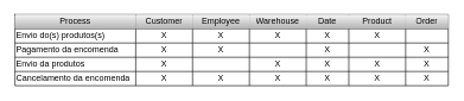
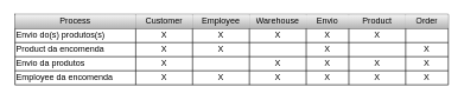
  <mxCell id="0" />
  <mxCell id="1" parent="0" />
  <mxCell id="2" value="" style="shape=table;html=1;whiteSpace=wrap;startSize=0;container=1;collapsible=0;childLayout=tableLayout;movable=1;resizable=1;rotatable=1;deletable=1;editable=1;connectable=1;fillColor=default;strokeColor=default;align=center;" parent="1" vertex="1"><mxGeometry x="20" y="20" width="610" height="100" as="geometry" /></mxCell>
  <mxCell id="3" value="" style="shape=tableRow;horizontal=0;startSize=0;swimlaneHead=0;swimlaneBody=0;top=0;left=0;bottom=0;right=0;collapsible=0;dropTarget=0;fillColor=none;points=[[0,0.5],[1,0.5]];portConstraint=eastwest;" parent="2" vertex="1"><mxGeometry width="610" height="20" as="geometry" /></mxCell>
  <mxCell id="4" value="Process" style="shape=partialRectangle;html=1;whiteSpace=wrap;connectable=0;fillColor=#f5f5f5;top=0;left=0;bottom=0;right=0;overflow=hidden;strokeColor=#666666;gradientColor=#b3b3b3;align=center;" parent="3" vertex="1"><mxGeometry width="170" height="20" as="geometry"><mxRectangle width="170" height="20" as="alternateBounds" /></mxGeometry></mxCell>
  <mxCell id="5" value="Customer" style="shape=partialRectangle;html=1;whiteSpace=wrap;connectable=0;fillColor=#f5f5f5;top=0;left=0;bottom=0;right=0;overflow=hidden;gradientColor=#b3b3b3;strokeColor=#666666;" parent="3" vertex="1"><mxGeometry x="170" width="80" height="20" as="geometry"><mxRectangle width="80" height="20" as="alternateBounds" /></mxGeometry></mxCell>
  <mxCell id="6" value="Employee" style="shape=partialRectangle;html=1;whiteSpace=wrap;connectable=0;fillColor=#f5f5f5;top=0;left=0;bottom=0;right=0;overflow=hidden;gradientColor=#b3b3b3;strokeColor=#666666;" parent="3" vertex="1"><mxGeometry x="250" width="80" height="20" as="geometry"><mxRectangle width="80" height="20" as="alternateBounds" /></mxGeometry></mxCell>
  <mxCell id="7" value="Warehouse" style="shape=partialRectangle;html=1;whiteSpace=wrap;connectable=0;fillColor=#f5f5f5;top=0;left=0;bottom=0;right=0;overflow=hidden;gradientColor=#b3b3b3;strokeColor=#666666;" parent="3" vertex="1"><mxGeometry x="330" width="80" height="20" as="geometry"><mxRectangle width="80" height="20" as="alternateBounds" /></mxGeometry></mxCell>
- <mxCell id="8" value="Date" style="shape=partialRectangle;html=1;whiteSpace=wrap;connectable=0;fillColor=#f5f5f5;top=0;left=0;bottom=0;right=0;overflow=hidden;gradientColor=#b3b3b3;strokeColor=#666666;" parent="3" vertex="1"><mxGeometry x="410" width="60" height="20" as="geometry"><mxRectangle width="60" height="20" as="alternateBounds" /></mxGeometry></mxCell>
+ <mxCell id="8" value="Envio" style="shape=partialRectangle;html=1;whiteSpace=wrap;connectable=0;fillColor=#f5f5f5;top=0;left=0;bottom=0;right=0;overflow=hidden;gradientColor=#b3b3b3;strokeColor=#666666;" parent="3" vertex="1"><mxGeometry x="410" width="60" height="20" as="geometry"><mxRectangle width="60" height="20" as="alternateBounds" /></mxGeometry></mxCell>
  <mxCell id="9" value="Product" style="shape=partialRectangle;html=1;whiteSpace=wrap;connectable=0;fillColor=#f5f5f5;top=0;left=0;bottom=0;right=0;overflow=hidden;gradientColor=#b3b3b3;strokeColor=#666666;" parent="3" vertex="1"><mxGeometry x="470" width="80" height="20" as="geometry"><mxRectangle width="80" height="20" as="alternateBounds" /></mxGeometry></mxCell>
  <mxCell id="10" value="Order" style="shape=partialRectangle;html=1;whiteSpace=wrap;connectable=0;fillColor=#f5f5f5;top=0;left=0;bottom=0;right=0;overflow=hidden;gradientColor=#b3b3b3;strokeColor=#666666;" parent="3" vertex="1"><mxGeometry x="550" width="60" height="20" as="geometry"><mxRectangle width="60" height="20" as="alternateBounds" /></mxGeometry></mxCell>
  <mxCell id="11" value="" style="shape=tableRow;horizontal=0;startSize=0;swimlaneHead=0;swimlaneBody=0;top=0;left=0;bottom=0;right=0;collapsible=0;dropTarget=0;fillColor=none;points=[[0,0.5],[1,0.5]];portConstraint=eastwest;" parent="2" vertex="1"><mxGeometry y="20" width="610" height="20" as="geometry" /></mxCell>
  <mxCell id="12" value="Envio do(s) produtos(s)" style="shape=partialRectangle;html=1;whiteSpace=wrap;connectable=0;fillColor=none;top=0;left=0;bottom=0;right=0;overflow=hidden;align=left;" parent="11" vertex="1"><mxGeometry width="170" height="20" as="geometry"><mxRectangle width="170" height="20" as="alternateBounds" /></mxGeometry></mxCell>
  <mxCell id="13" value="X" style="shape=partialRectangle;html=1;whiteSpace=wrap;connectable=0;fillColor=none;top=0;left=0;bottom=0;right=0;overflow=hidden;" parent="11" vertex="1"><mxGeometry x="170" width="80" height="20" as="geometry"><mxRectangle width="80" height="20" as="alternateBounds" /></mxGeometry></mxCell>
  <mxCell id="14" value="X" style="shape=partialRectangle;html=1;whiteSpace=wrap;connectable=1;fillColor=none;top=0;left=0;bottom=0;right=0;overflow=hidden;movable=1;resizable=1;rotatable=1;deletable=1;editable=1;" parent="11" vertex="1"><mxGeometry x="250" width="80" height="20" as="geometry"><mxRectangle width="80" height="20" as="alternateBounds" /></mxGeometry></mxCell>
  <mxCell id="15" value="X" style="shape=partialRectangle;html=1;whiteSpace=wrap;connectable=1;fillColor=none;top=0;left=0;bottom=0;right=0;overflow=hidden;movable=1;resizable=1;rotatable=1;deletable=1;editable=1;" parent="11" vertex="1"><mxGeometry x="330" width="80" height="20" as="geometry"><mxRectangle width="80" height="20" as="alternateBounds" /></mxGeometry></mxCell>
  <mxCell id="16" value="X" style="shape=partialRectangle;html=1;whiteSpace=wrap;connectable=1;fillColor=none;top=0;left=0;bottom=0;right=0;overflow=hidden;movable=1;resizable=1;rotatable=1;deletable=1;editable=1;" parent="11" vertex="1"><mxGeometry x="410" width="60" height="20" as="geometry"><mxRectangle width="60" height="20" as="alternateBounds" /></mxGeometry></mxCell>
  <mxCell id="17" value="X" style="shape=partialRectangle;html=1;whiteSpace=wrap;connectable=1;fillColor=none;top=0;left=0;bottom=0;right=0;overflow=hidden;movable=1;resizable=1;rotatable=1;deletable=1;editable=1;" parent="11" vertex="1"><mxGeometry x="470" width="80" height="20" as="geometry"><mxRectangle width="80" height="20" as="alternateBounds" /></mxGeometry></mxCell>
  <mxCell id="18" style="shape=partialRectangle;html=1;whiteSpace=wrap;connectable=1;fillColor=none;top=0;left=0;bottom=0;right=0;overflow=hidden;movable=1;resizable=1;rotatable=1;deletable=1;editable=1;" parent="11" vertex="1"><mxGeometry x="550" width="60" height="20" as="geometry"><mxRectangle width="60" height="20" as="alternateBounds" /></mxGeometry></mxCell>
  <mxCell id="19" value="" style="shape=tableRow;horizontal=0;startSize=0;swimlaneHead=0;swimlaneBody=0;top=0;left=0;bottom=0;right=0;collapsible=0;dropTarget=0;fillColor=none;points=[[0,0.5],[1,0.5]];portConstraint=eastwest;" parent="2" vertex="1"><mxGeometry y="40" width="610" height="20" as="geometry" /></mxCell>
- <mxCell id="20" value="Pagamento da encomenda" style="shape=partialRectangle;html=1;whiteSpace=wrap;connectable=0;fillColor=none;top=0;left=0;bottom=0;right=0;overflow=hidden;align=left;" parent="19" vertex="1"><mxGeometry width="170" height="20" as="geometry"><mxRectangle width="170" height="20" as="alternateBounds" /></mxGeometry></mxCell>
+ <mxCell id="20" value="Product da encomenda" style="shape=partialRectangle;html=1;whiteSpace=wrap;connectable=0;fillColor=none;top=0;left=0;bottom=0;right=0;overflow=hidden;align=left;" parent="19" vertex="1"><mxGeometry width="170" height="20" as="geometry"><mxRectangle width="170" height="20" as="alternateBounds" /></mxGeometry></mxCell>
  <mxCell id="21" value="X" style="shape=partialRectangle;html=1;whiteSpace=wrap;connectable=0;fillColor=none;top=0;left=0;bottom=0;right=0;overflow=hidden;" parent="19" vertex="1"><mxGeometry x="170" width="80" height="20" as="geometry"><mxRectangle width="80" height="20" as="alternateBounds" /></mxGeometry></mxCell>
  <mxCell id="22" value="X" style="shape=partialRectangle;html=1;whiteSpace=wrap;connectable=0;fillColor=none;top=0;left=0;bottom=0;right=0;overflow=hidden;pointerEvents=1;" parent="19" vertex="1"><mxGeometry x="250" width="80" height="20" as="geometry"><mxRectangle width="80" height="20" as="alternateBounds" /></mxGeometry></mxCell>
  <mxCell id="23" style="shape=partialRectangle;html=1;whiteSpace=wrap;connectable=0;fillColor=none;top=0;left=0;bottom=0;right=0;overflow=hidden;pointerEvents=1;" parent="19" vertex="1"><mxGeometry x="330" width="80" height="20" as="geometry"><mxRectangle width="80" height="20" as="alternateBounds" /></mxGeometry></mxCell>
  <mxCell id="24" value="X" style="shape=partialRectangle;html=1;whiteSpace=wrap;connectable=0;fillColor=none;top=0;left=0;bottom=0;right=0;overflow=hidden;pointerEvents=1;" parent="19" vertex="1"><mxGeometry x="410" width="60" height="20" as="geometry"><mxRectangle width="60" height="20" as="alternateBounds" /></mxGeometry></mxCell>
  <mxCell id="25" style="shape=partialRectangle;html=1;whiteSpace=wrap;connectable=0;fillColor=none;top=0;left=0;bottom=0;right=0;overflow=hidden;pointerEvents=1;" parent="19" vertex="1"><mxGeometry x="470" width="80" height="20" as="geometry"><mxRectangle width="80" height="20" as="alternateBounds" /></mxGeometry></mxCell>
  <mxCell id="26" value="X" style="shape=partialRectangle;html=1;whiteSpace=wrap;connectable=0;fillColor=none;top=0;left=0;bottom=0;right=0;overflow=hidden;pointerEvents=1;" parent="19" vertex="1"><mxGeometry x="550" width="60" height="20" as="geometry"><mxRectangle width="60" height="20" as="alternateBounds" /></mxGeometry></mxCell>
  <mxCell id="27" style="shape=tableRow;horizontal=0;startSize=0;swimlaneHead=0;swimlaneBody=0;top=0;left=0;bottom=0;right=0;collapsible=0;dropTarget=0;fillColor=none;points=[[0,0.5],[1,0.5]];portConstraint=eastwest;" parent="2" vertex="1"><mxGeometry y="60" width="610" height="20" as="geometry" /></mxCell>
  <mxCell id="28" value="Envio da produtos" style="shape=partialRectangle;html=1;whiteSpace=wrap;connectable=0;fillColor=none;top=0;left=0;bottom=0;right=0;overflow=hidden;align=left;" parent="27" vertex="1"><mxGeometry width="170" height="20" as="geometry"><mxRectangle width="170" height="20" as="alternateBounds" /></mxGeometry></mxCell>
  <mxCell id="29" value="X" style="shape=partialRectangle;html=1;whiteSpace=wrap;connectable=0;fillColor=none;top=0;left=0;bottom=0;right=0;overflow=hidden;" parent="27" vertex="1"><mxGeometry x="170" width="80" height="20" as="geometry"><mxRectangle width="80" height="20" as="alternateBounds" /></mxGeometry></mxCell>
  <mxCell id="30" value="" style="shape=partialRectangle;html=1;whiteSpace=wrap;connectable=0;fillColor=none;top=0;left=0;bottom=0;right=0;overflow=hidden;pointerEvents=1;" parent="27" vertex="1"><mxGeometry x="250" width="80" height="20" as="geometry"><mxRectangle width="80" height="20" as="alternateBounds" /></mxGeometry></mxCell>
  <mxCell id="31" value="X" style="shape=partialRectangle;html=1;whiteSpace=wrap;connectable=0;fillColor=none;top=0;left=0;bottom=0;right=0;overflow=hidden;pointerEvents=1;" parent="27" vertex="1"><mxGeometry x="330" width="80" height="20" as="geometry"><mxRectangle width="80" height="20" as="alternateBounds" /></mxGeometry></mxCell>
  <mxCell id="32" value="X" style="shape=partialRectangle;html=1;whiteSpace=wrap;connectable=0;fillColor=none;top=0;left=0;bottom=0;right=0;overflow=hidden;pointerEvents=1;" parent="27" vertex="1"><mxGeometry x="410" width="60" height="20" as="geometry"><mxRectangle width="60" height="20" as="alternateBounds" /></mxGeometry></mxCell>
  <mxCell id="33" value="X" style="shape=partialRectangle;html=1;whiteSpace=wrap;connectable=0;fillColor=none;top=0;left=0;bottom=0;right=0;overflow=hidden;pointerEvents=1;" parent="27" vertex="1"><mxGeometry x="470" width="80" height="20" as="geometry"><mxRectangle width="80" height="20" as="alternateBounds" /></mxGeometry></mxCell>
  <mxCell id="34" value="X" style="shape=partialRectangle;html=1;whiteSpace=wrap;connectable=0;fillColor=none;top=0;left=0;bottom=0;right=0;overflow=hidden;pointerEvents=1;" parent="27" vertex="1"><mxGeometry x="550" width="60" height="20" as="geometry"><mxRectangle width="60" height="20" as="alternateBounds" /></mxGeometry></mxCell>
  <mxCell id="35" style="shape=tableRow;horizontal=0;startSize=0;swimlaneHead=0;swimlaneBody=0;top=0;left=0;bottom=0;right=0;collapsible=0;dropTarget=0;fillColor=none;points=[[0,0.5],[1,0.5]];portConstraint=eastwest;" parent="2" vertex="1"><mxGeometry y="80" width="610" height="20" as="geometry" /></mxCell>
- <mxCell id="36" value="Cancelamento da encomenda" style="shape=partialRectangle;html=1;whiteSpace=wrap;connectable=0;fillColor=none;top=0;left=0;bottom=0;right=0;overflow=hidden;align=left;" parent="35" vertex="1"><mxGeometry width="170" height="20" as="geometry"><mxRectangle width="170" height="20" as="alternateBounds" /></mxGeometry></mxCell>
+ <mxCell id="36" value="Employee da encomenda" style="shape=partialRectangle;html=1;whiteSpace=wrap;connectable=0;fillColor=none;top=0;left=0;bottom=0;right=0;overflow=hidden;align=left;" parent="35" vertex="1"><mxGeometry width="170" height="20" as="geometry"><mxRectangle width="170" height="20" as="alternateBounds" /></mxGeometry></mxCell>
  <mxCell id="37" value="X" style="shape=partialRectangle;html=1;whiteSpace=wrap;connectable=0;fillColor=none;top=0;left=0;bottom=0;right=0;overflow=hidden;" parent="35" vertex="1"><mxGeometry x="170" width="80" height="20" as="geometry"><mxRectangle width="80" height="20" as="alternateBounds" /></mxGeometry></mxCell>
  <mxCell id="38" value="X" style="shape=partialRectangle;html=1;whiteSpace=wrap;connectable=0;fillColor=none;top=0;left=0;bottom=0;right=0;overflow=hidden;pointerEvents=1;" parent="35" vertex="1"><mxGeometry x="250" width="80" height="20" as="geometry"><mxRectangle width="80" height="20" as="alternateBounds" /></mxGeometry></mxCell>
  <mxCell id="39" value="X" style="shape=partialRectangle;html=1;whiteSpace=wrap;connectable=0;fillColor=none;top=0;left=0;bottom=0;right=0;overflow=hidden;pointerEvents=1;" parent="35" vertex="1"><mxGeometry x="330" width="80" height="20" as="geometry"><mxRectangle width="80" height="20" as="alternateBounds" /></mxGeometry></mxCell>
  <mxCell id="40" value="X" style="shape=partialRectangle;html=1;whiteSpace=wrap;connectable=0;fillColor=none;top=0;left=0;bottom=0;right=0;overflow=hidden;pointerEvents=1;" parent="35" vertex="1"><mxGeometry x="410" width="60" height="20" as="geometry"><mxRectangle width="60" height="20" as="alternateBounds" /></mxGeometry></mxCell>
  <mxCell id="41" value="X" style="shape=partialRectangle;html=1;whiteSpace=wrap;connectable=0;fillColor=none;top=0;left=0;bottom=0;right=0;overflow=hidden;pointerEvents=1;" parent="35" vertex="1"><mxGeometry x="470" width="80" height="20" as="geometry"><mxRectangle width="80" height="20" as="alternateBounds" /></mxGeometry></mxCell>
  <mxCell id="42" value="X" style="shape=partialRectangle;html=1;whiteSpace=wrap;connectable=0;fillColor=none;top=0;left=0;bottom=0;right=0;overflow=hidden;pointerEvents=1;" parent="35" vertex="1"><mxGeometry x="550" width="60" height="20" as="geometry"><mxRectangle width="60" height="20" as="alternateBounds" /></mxGeometry></mxCell>
